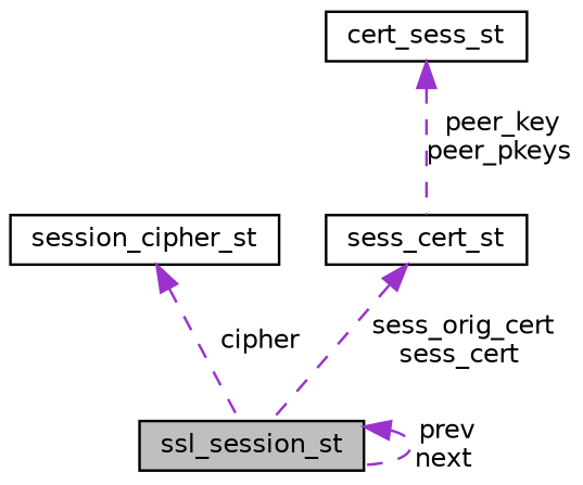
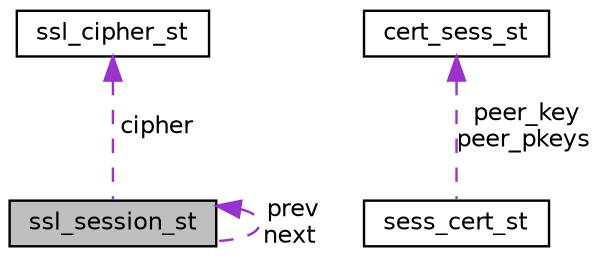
  digraph {
    node [color=black fillcolor=white fontname=Helvetica fontsize=10 shape=record style=filled]
    edge [color=darkorchid3 dir=back fontname=Helvetica fontsize=10 labelfontname=Helvetica labelfontsize=10 style=dashed]
    n1 [fillcolor=grey75 fontcolor=black height=0.2 label=ssl_session_st width=0.4]
-   n2 [height=0.2 label=session_cipher_st width=0.4]
+   n2 [height=0.2 label=ssl_cipher_st width=0.4]
    n3 [height=0.2 label=sess_cert_st width=0.4]
    n4 [height=0.2 label=cert_sess_st width=0.4]
    n1 -> n1 [label=" prev\nnext"]
    n2 -> n1 [label=" cipher"]
-   n3 -> n1 [label=" sess_orig_cert\nsess_cert"]
    n4 -> n3 [label=" peer_key\npeer_pkeys"]
  }
